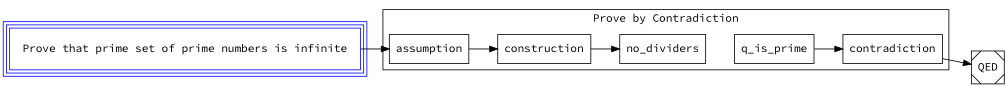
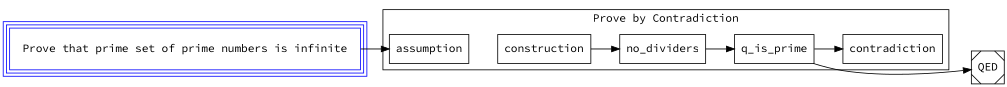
  digraph {
    compound=true
    fontname="Source Code Pro"
    rankdir=LR
    node [fontname="Source Code Pro" shape=box]
    edge [fontname="Source Code Pro"]
    assumption [texlbl="\mbox{The set of primes can be written as $\{p_1<p_2<\ldots<p_n\}$ for some $n<\infty$}"]
    construction [texlbl="\mbox{Define $q=\prod_{i=1}^n p_i+1$}"]
    no_dividers [texlbl="\mbox{The remaineder from dividing $q$ by $p_i$ (for any $1\leq i \leq n$) is 1}"]
    q_is_prime [texlbl="\mbox{$q$ has no prime dividers, therefor $q$ is prime}"]
    contradiction [texlbl="\mbox{There is a prime outside the set $\{p_1,p_2,\ldots,p_n\}$}"]
    QED [shape=Msquare]
    n7 [color=blue label="Prove that prime set of prime numbers is infinite" peripheries=3]
    subgraph cluster_1 {
      label="Prove by Contradiction"
      assumption
      construction
      no_dividers
      q_is_prime
      contradiction
    }
-   assumption -> construction
    construction -> no_dividers
+   no_dividers -> q_is_prime
    q_is_prime -> contradiction
-   contradiction -> QED
+   q_is_prime -> QED
    n7 -> assumption
  }
